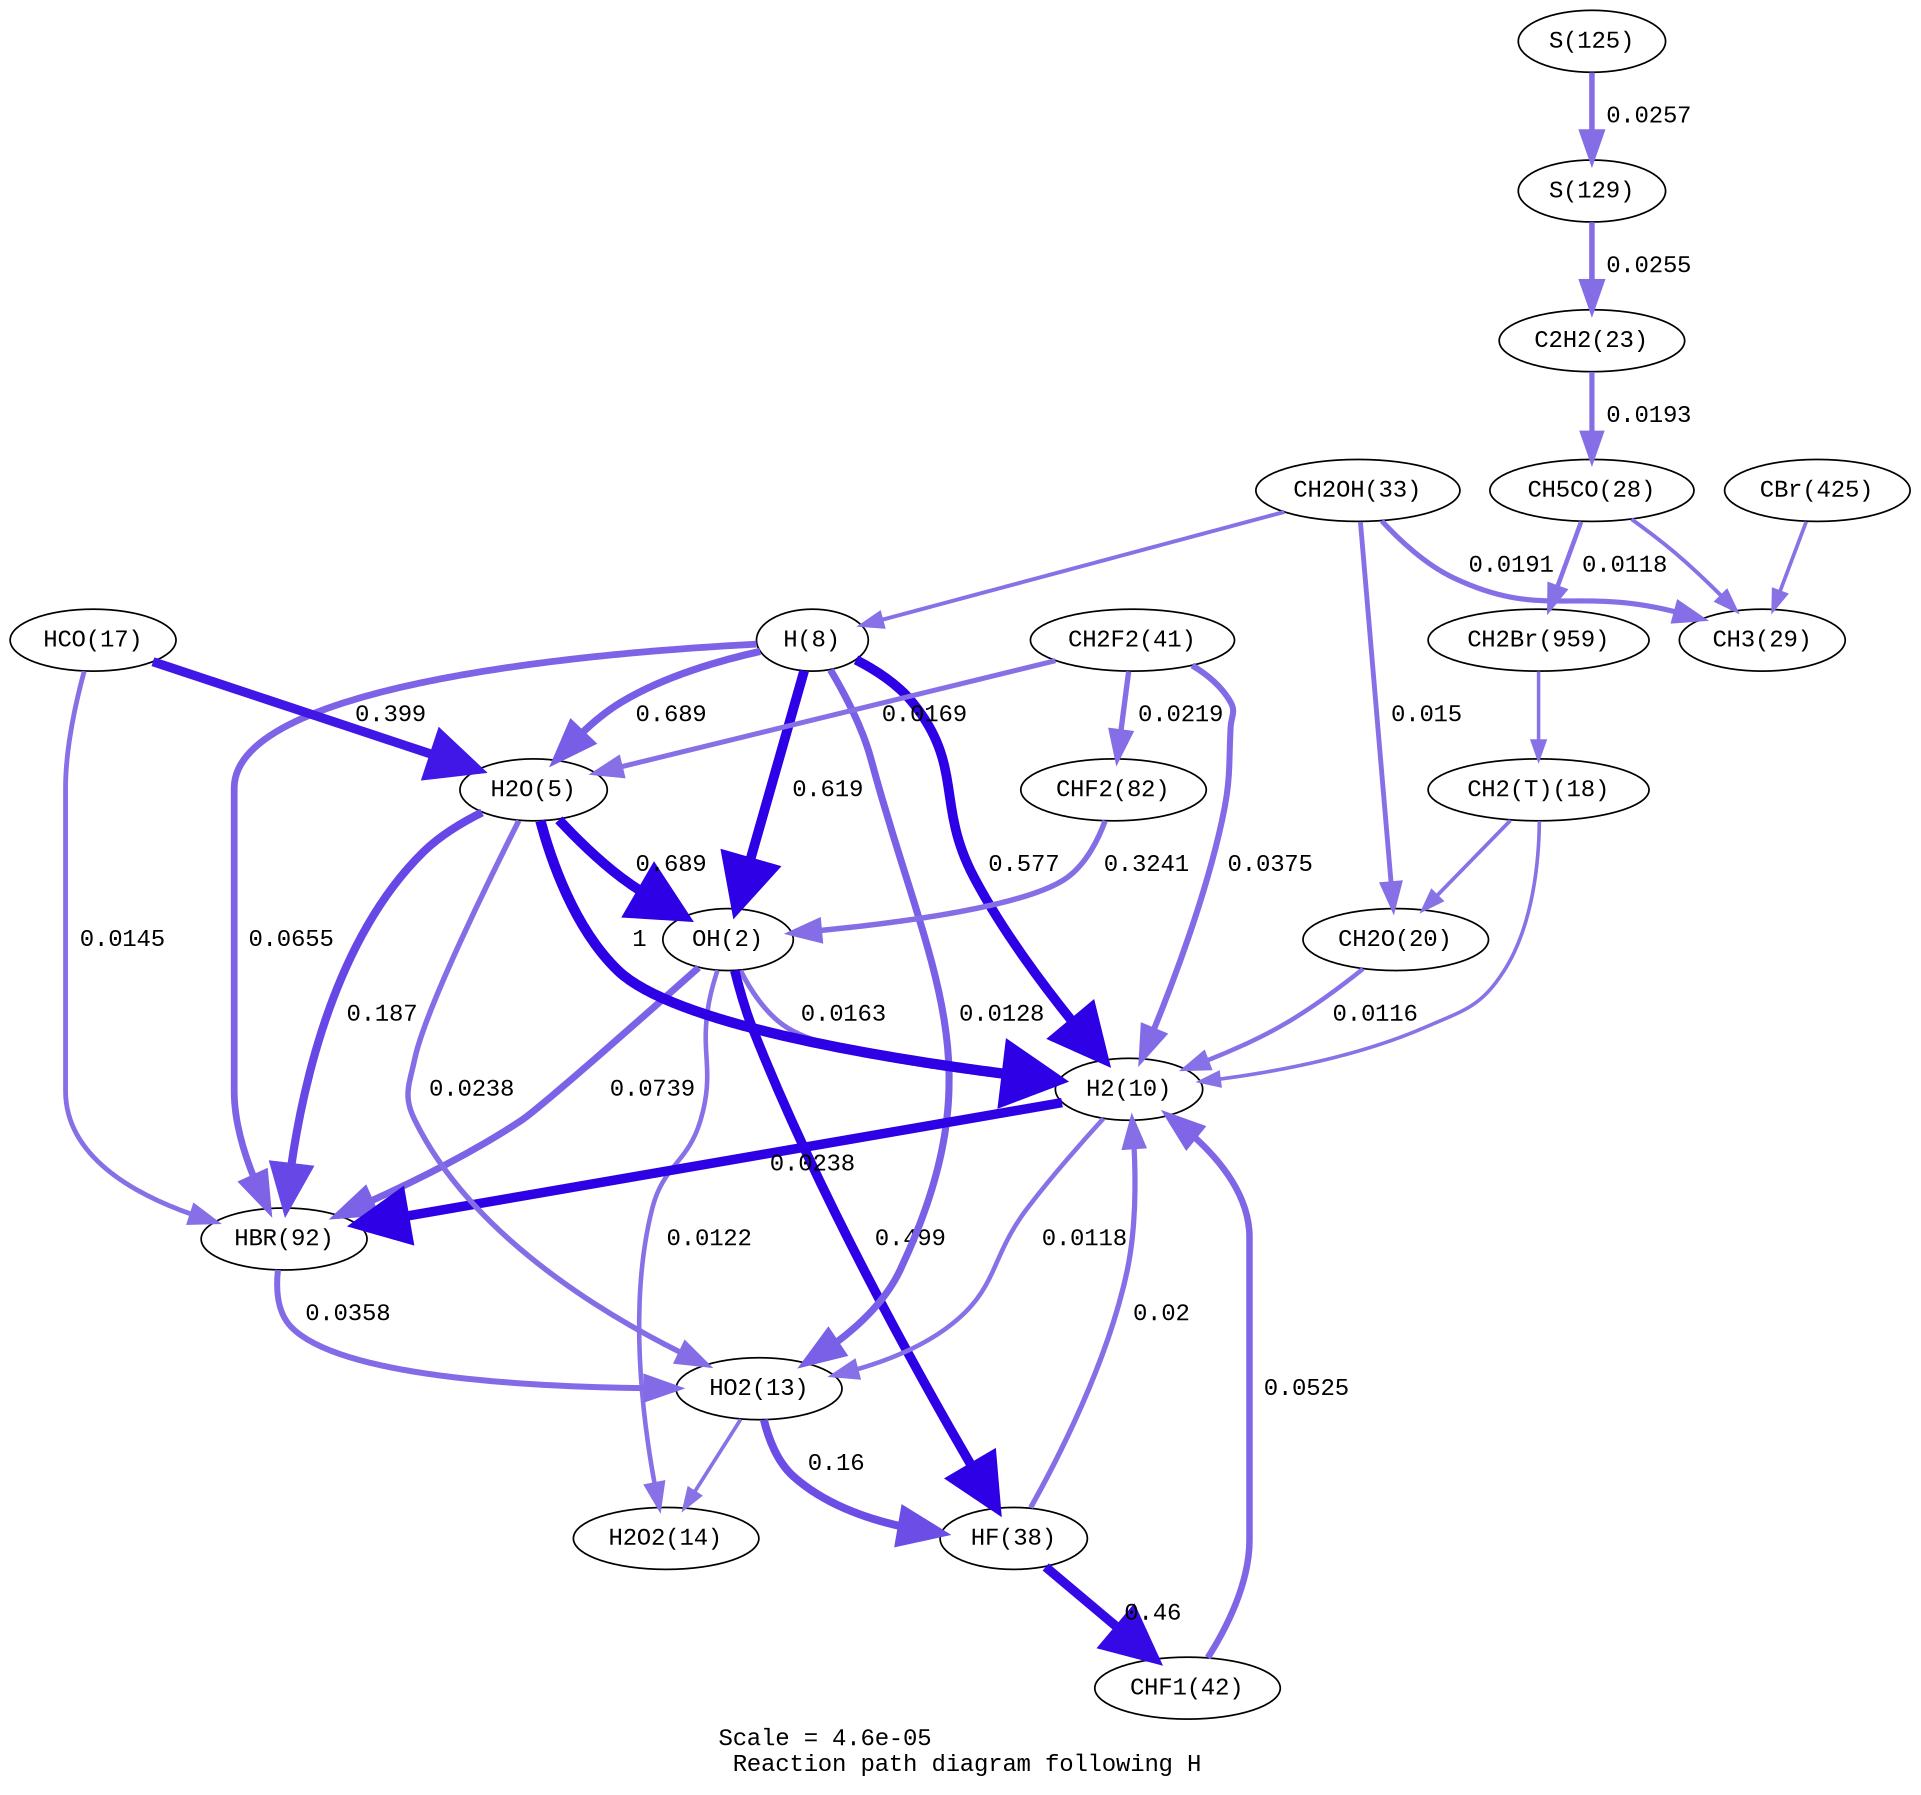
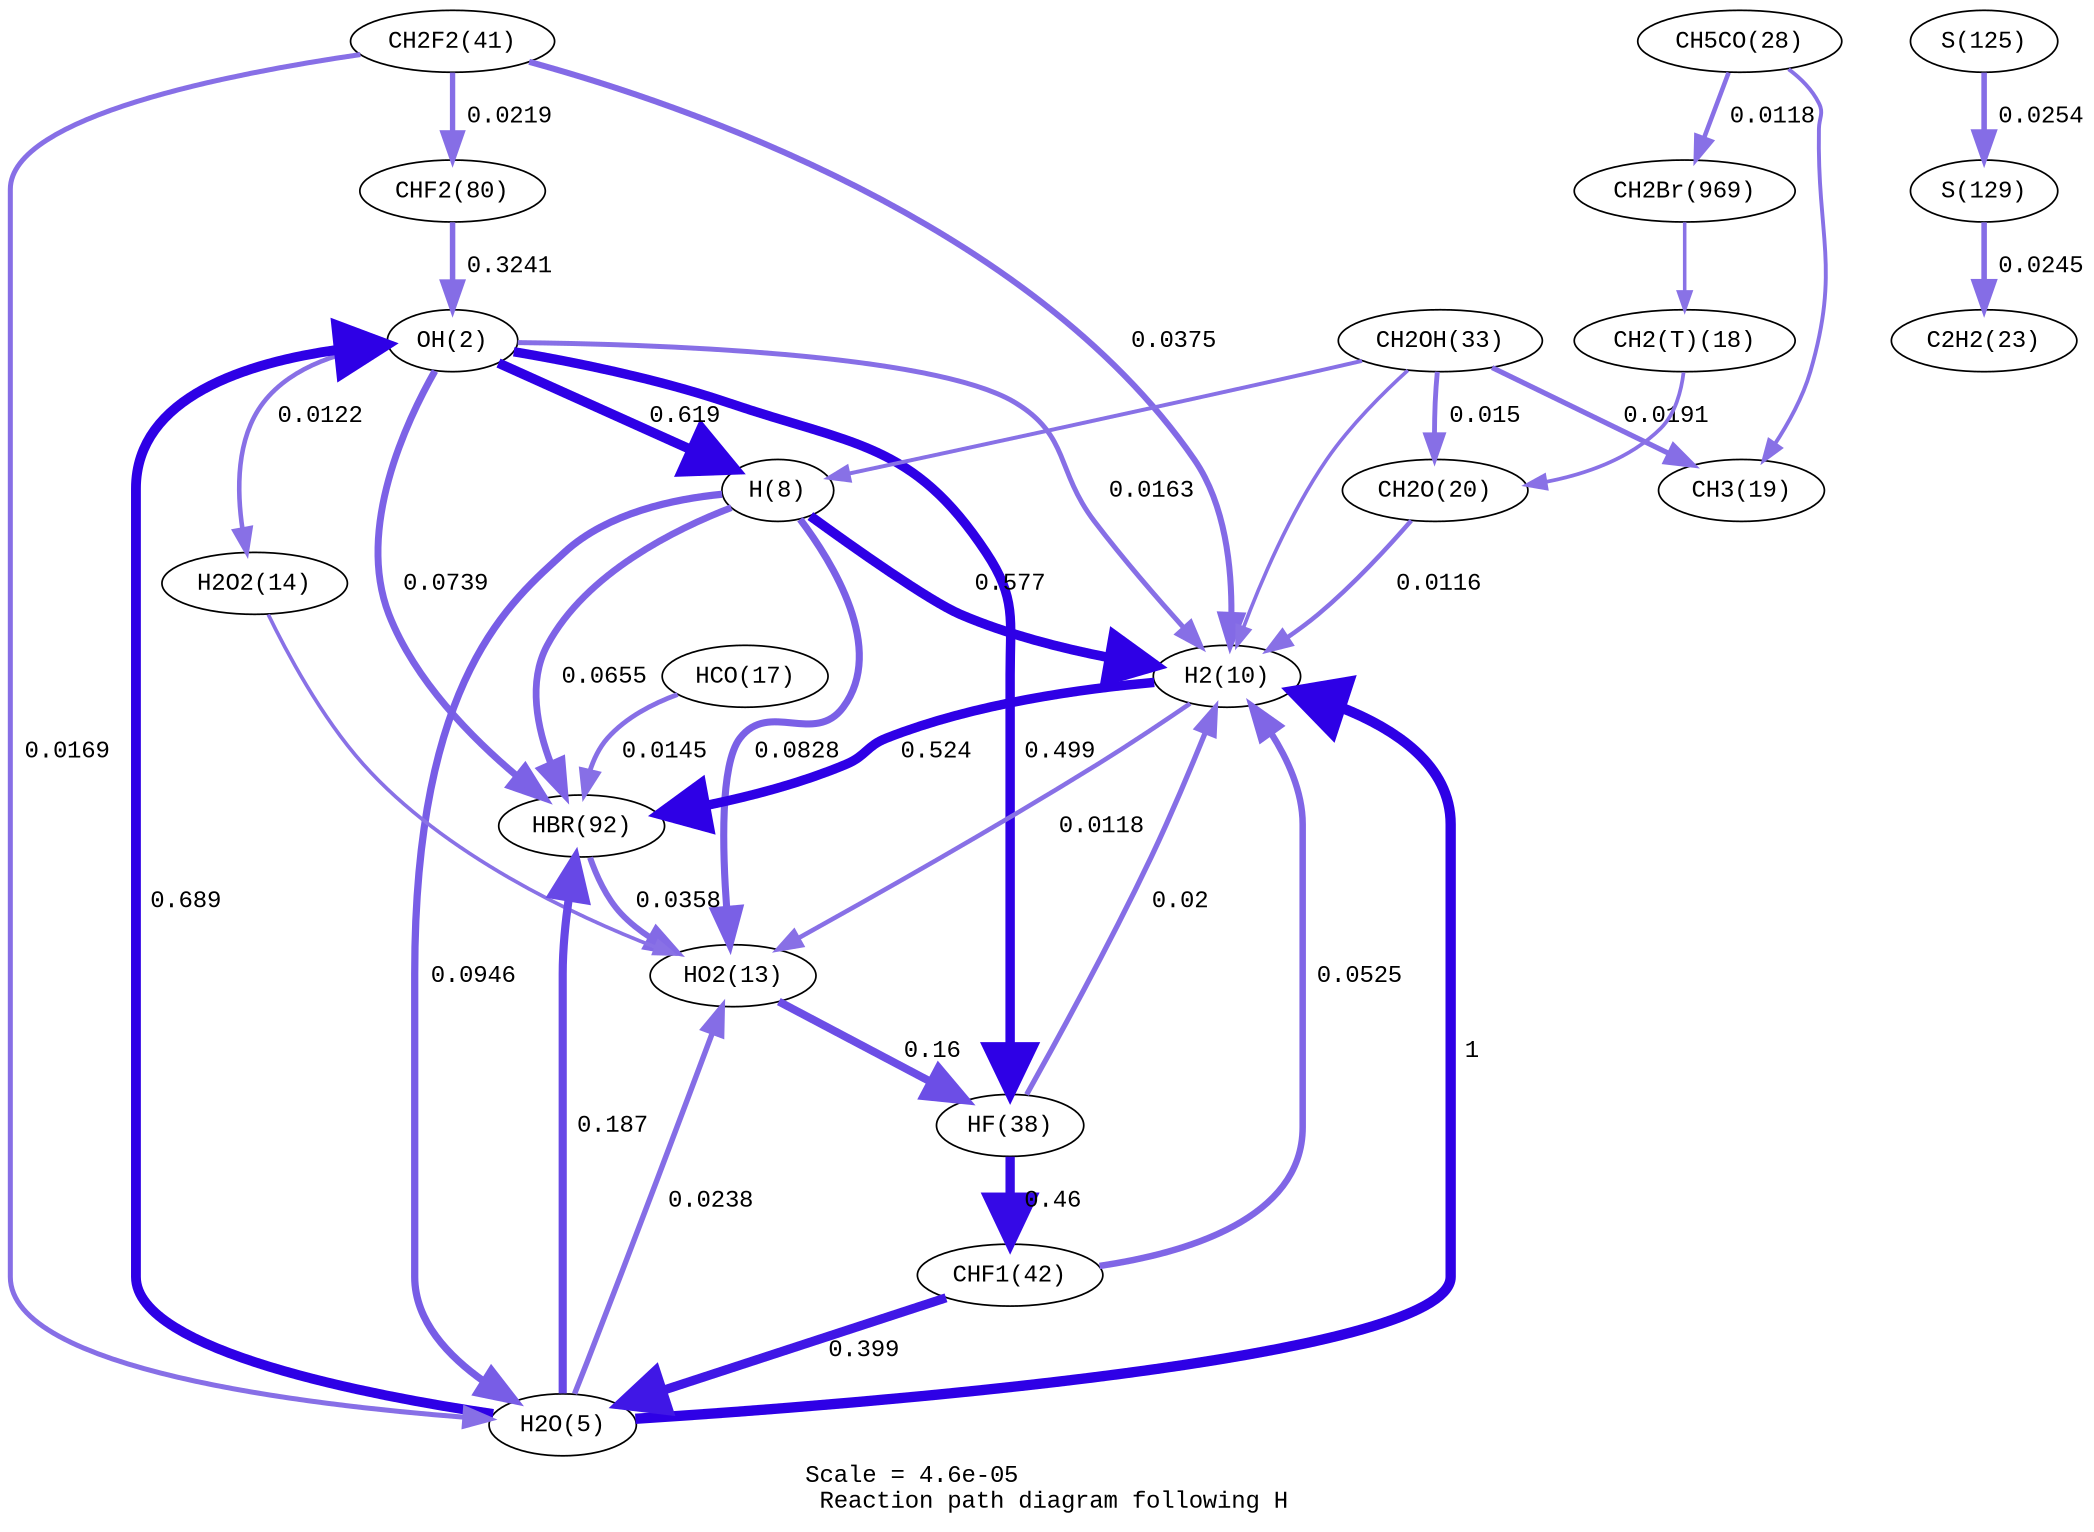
  digraph {
    fontname="Liberation Mono"
    label="Scale = 4.6e-05\l Reaction path diagram following H"
    node [fontname="Liberation Mono"]
    edge [arrowsize=1.32 color="0.7, 0.512, 0.9" fontname="Liberation Mono" penwidth=2.65]
    n1 [label="OH(2)"]
    n2 [label="H(8)"]
    n3 [label="H2(10)"]
    n4 [label="HBR(92)"]
    n5 [label="H2O2(14)"]
    n6 [label="HF(38)"]
    n7 [label="H2O(5)"]
    n8 [label="HO2(13)"]
    n9 [label="CHF1(42)"]
    n10 [label="CH2F2(41)"]
-   n11 [label="CHF2(82)"]
+   n11 [label="CHF2(80)"]
    n12 [label="CH2OH(33)"]
    n13 [label="CH2O(20)"]
-   n14 [label="CH3(29)"]
+   n14 [label="CH3(19)"]
    n15 [label="CH2(T)(18)"]
    n16 [label="HCO(17)"]
-   n17 [label="CH2Br(959)"]
+   n17 [label="CH2Br(969)"]
    n18 [label="CH5CO(28)"]
-   n19 [label="CBr(425)"]
    n20 [label="C2H2(23)"]
    n21 [label="S(129)"]
    n22 [label="S(125)"]
-   n2 -> n1 [arrowsize=2.82 color="0.7, 1.12, 0.9" label=" 0.619" penwidth=5.64]
+   n1 -> n2 [arrowsize=2.82 color="0.7, 1.12, 0.9" label=" 0.619" penwidth=5.64]
    n1 -> n3 [arrowsize=1.45 color="0.7, 0.516, 0.9" label=" 0.0163" penwidth=2.89]
    n1 -> n4 [arrowsize=2.02 color="0.7, 0.574, 0.9" label=" 0.0739" penwidth=4.03]
    n1 -> n5 [arrowsize=1.34 label=" 0.0122" penwidth=2.67]
    n1 -> n6 [arrowsize=2.74 color="0.7, 0.999, 0.9" label=" 0.499" penwidth=5.48]
    n2 -> n3 [arrowsize=2.79 color="0.7, 1.08, 0.9" label=" 0.577" penwidth=5.59]
    n2 -> n4 [arrowsize=1.97 color="0.7, 0.566, 0.9" label=" 0.0655" penwidth=3.94]
-   n2 -> n7 [arrowsize=2.11 color="0.7, 0.595, 0.9" label=" 0.689" penwidth=4.22]
-   n2 -> n8 [arrowsize=2.06 color="0.7, 0.583, 0.9" label=" 0.0128" penwidth=4.12]
-   n3 -> n4 [arrowsize=2.76 color="0.7, 1.02, 0.9" label=" 0.0238" penwidth=5.51]
+   n2 -> n7 [arrowsize=2.11 color="0.7, 0.595, 0.9" label=" 0.0946" penwidth=4.22]
+   n2 -> n8 [arrowsize=2.06 color="0.7, 0.583, 0.9" label=" 0.0828" penwidth=4.12]
+   n3 -> n4 [arrowsize=2.76 color="0.7, 1.02, 0.9" label=" 0.524" penwidth=5.51]
    n3 -> n8 [label=" 0.0118"]
    n4 -> n8 [arrowsize=1.74 color="0.7, 0.536, 0.9" label=" 0.0358" penwidth=3.49]
-   n8 -> n5 [arrowsize=1.07 color="0.7, 0.506, 0.9" penwidth=2.14]
+   n5 -> n8 [arrowsize=1.07 color="0.7, 0.506, 0.9" penwidth=2.14]
    n6 -> n3 [arrowsize=1.52 color="0.7, 0.52, 0.9" label=" 0.02" penwidth=3.05]
    n6 -> n9 [arrowsize=2.71 color="0.7, 0.96, 0.9" label=" 0.46" penwidth=5.41]
    n7 -> n1 [arrowsize=2.86 color="0.7, 1.19, 0.9" label=" 0.689" penwidth=5.72]
    n7 -> n3 [arrowsize=3 color="0.7, 1.5, 0.9" label=" 1" penwidth=6]
    n7 -> n4 [arrowsize=2.37 color="0.7, 0.687, 0.9" label=" 0.187" penwidth=4.74]
    n7 -> n8 [arrowsize=1.59 color="0.7, 0.524, 0.9" label=" 0.0238" penwidth=3.18]
    n8 -> n6 [arrowsize=2.31 color="0.7, 0.66, 0.9" label=" 0.16" penwidth=4.62]
    n9 -> n3 [arrowsize=1.89 color="0.7, 0.553, 0.9" label=" 0.0525" penwidth=3.78]
-   n16 -> n7 [arrowsize=2.65 color="0.7, 0.899, 0.9" label=" 0.399" penwidth=5.31]
+   n9 -> n7 [arrowsize=2.65 color="0.7, 0.899, 0.9" label=" 0.399" penwidth=5.31]
    n10 -> n3 [arrowsize=1.76 color="0.7, 0.537, 0.9" label=" 0.0375" penwidth=3.52]
    n10 -> n7 [arrowsize=1.46 color="0.7, 0.517, 0.9" label=" 0.0169" penwidth=2.92]
    n10 -> n11 [arrowsize=1.56 color="0.7, 0.522, 0.9" label=" 0.0219" penwidth=3.11]
    n11 -> n1 [arrowsize=1.59 color="0.7, 0.524, 0.9" label=" 0.3241" penwidth=3.19]
    n12 -> n2 [arrowsize=1.15 color="0.7, 0.507, 0.9" penwidth=2.3]
    n12 -> n13 [arrowsize=1.42 color="0.7, 0.515, 0.9" label=" 0.015" penwidth=2.83]
    n12 -> n14 [arrowsize=1.51 color="0.7, 0.519, 0.9" label=" 0.0191" penwidth=3.01]
    n13 -> n3 [label=" 0.0116" penwidth=2.63]
-   n15 -> n3 [arrowsize=1.06 color="0.7, 0.506, 0.9" penwidth=2.11]
+   n12 -> n3 [arrowsize=1.06 color="0.7, 0.506, 0.9" penwidth=2.11]
    n15 -> n13 [arrowsize=1.09 color="0.7, 0.506, 0.9" penwidth=2.18]
    n16 -> n4 [arrowsize=1.4 color="0.7, 0.514, 0.9" label=" 0.0145" penwidth=2.8]
    n17 -> n15 [arrowsize=1.02 color="0.7, 0.505, 0.9" penwidth=2.05]
    n18 -> n14 [arrowsize=1.14 color="0.7, 0.507, 0.9" penwidth=2.27]
    n18 -> n17 [label=" 0.0118"]
-   n19 -> n14 [arrowsize=1.07 color="0.7, 0.506, 0.9" penwidth=2.15]
-   n20 -> n18 [arrowsize=1.51 color="0.7, 0.519, 0.9" label=" 0.0193" penwidth=3.02]
-   n21 -> n20 [arrowsize=1.61 color="0.7, 0.525, 0.9" label=" 0.0255" penwidth=3.23]
-   n22 -> n21 [arrowsize=1.61 color="0.7, 0.525, 0.9" label=" 0.0257" penwidth=3.23]
+   n21 -> n20 [arrowsize=1.61 color="0.7, 0.525, 0.9" label=" 0.0245" penwidth=3.23]
+   n22 -> n21 [arrowsize=1.61 color="0.7, 0.525, 0.9" label=" 0.0254" penwidth=3.23]
  }
